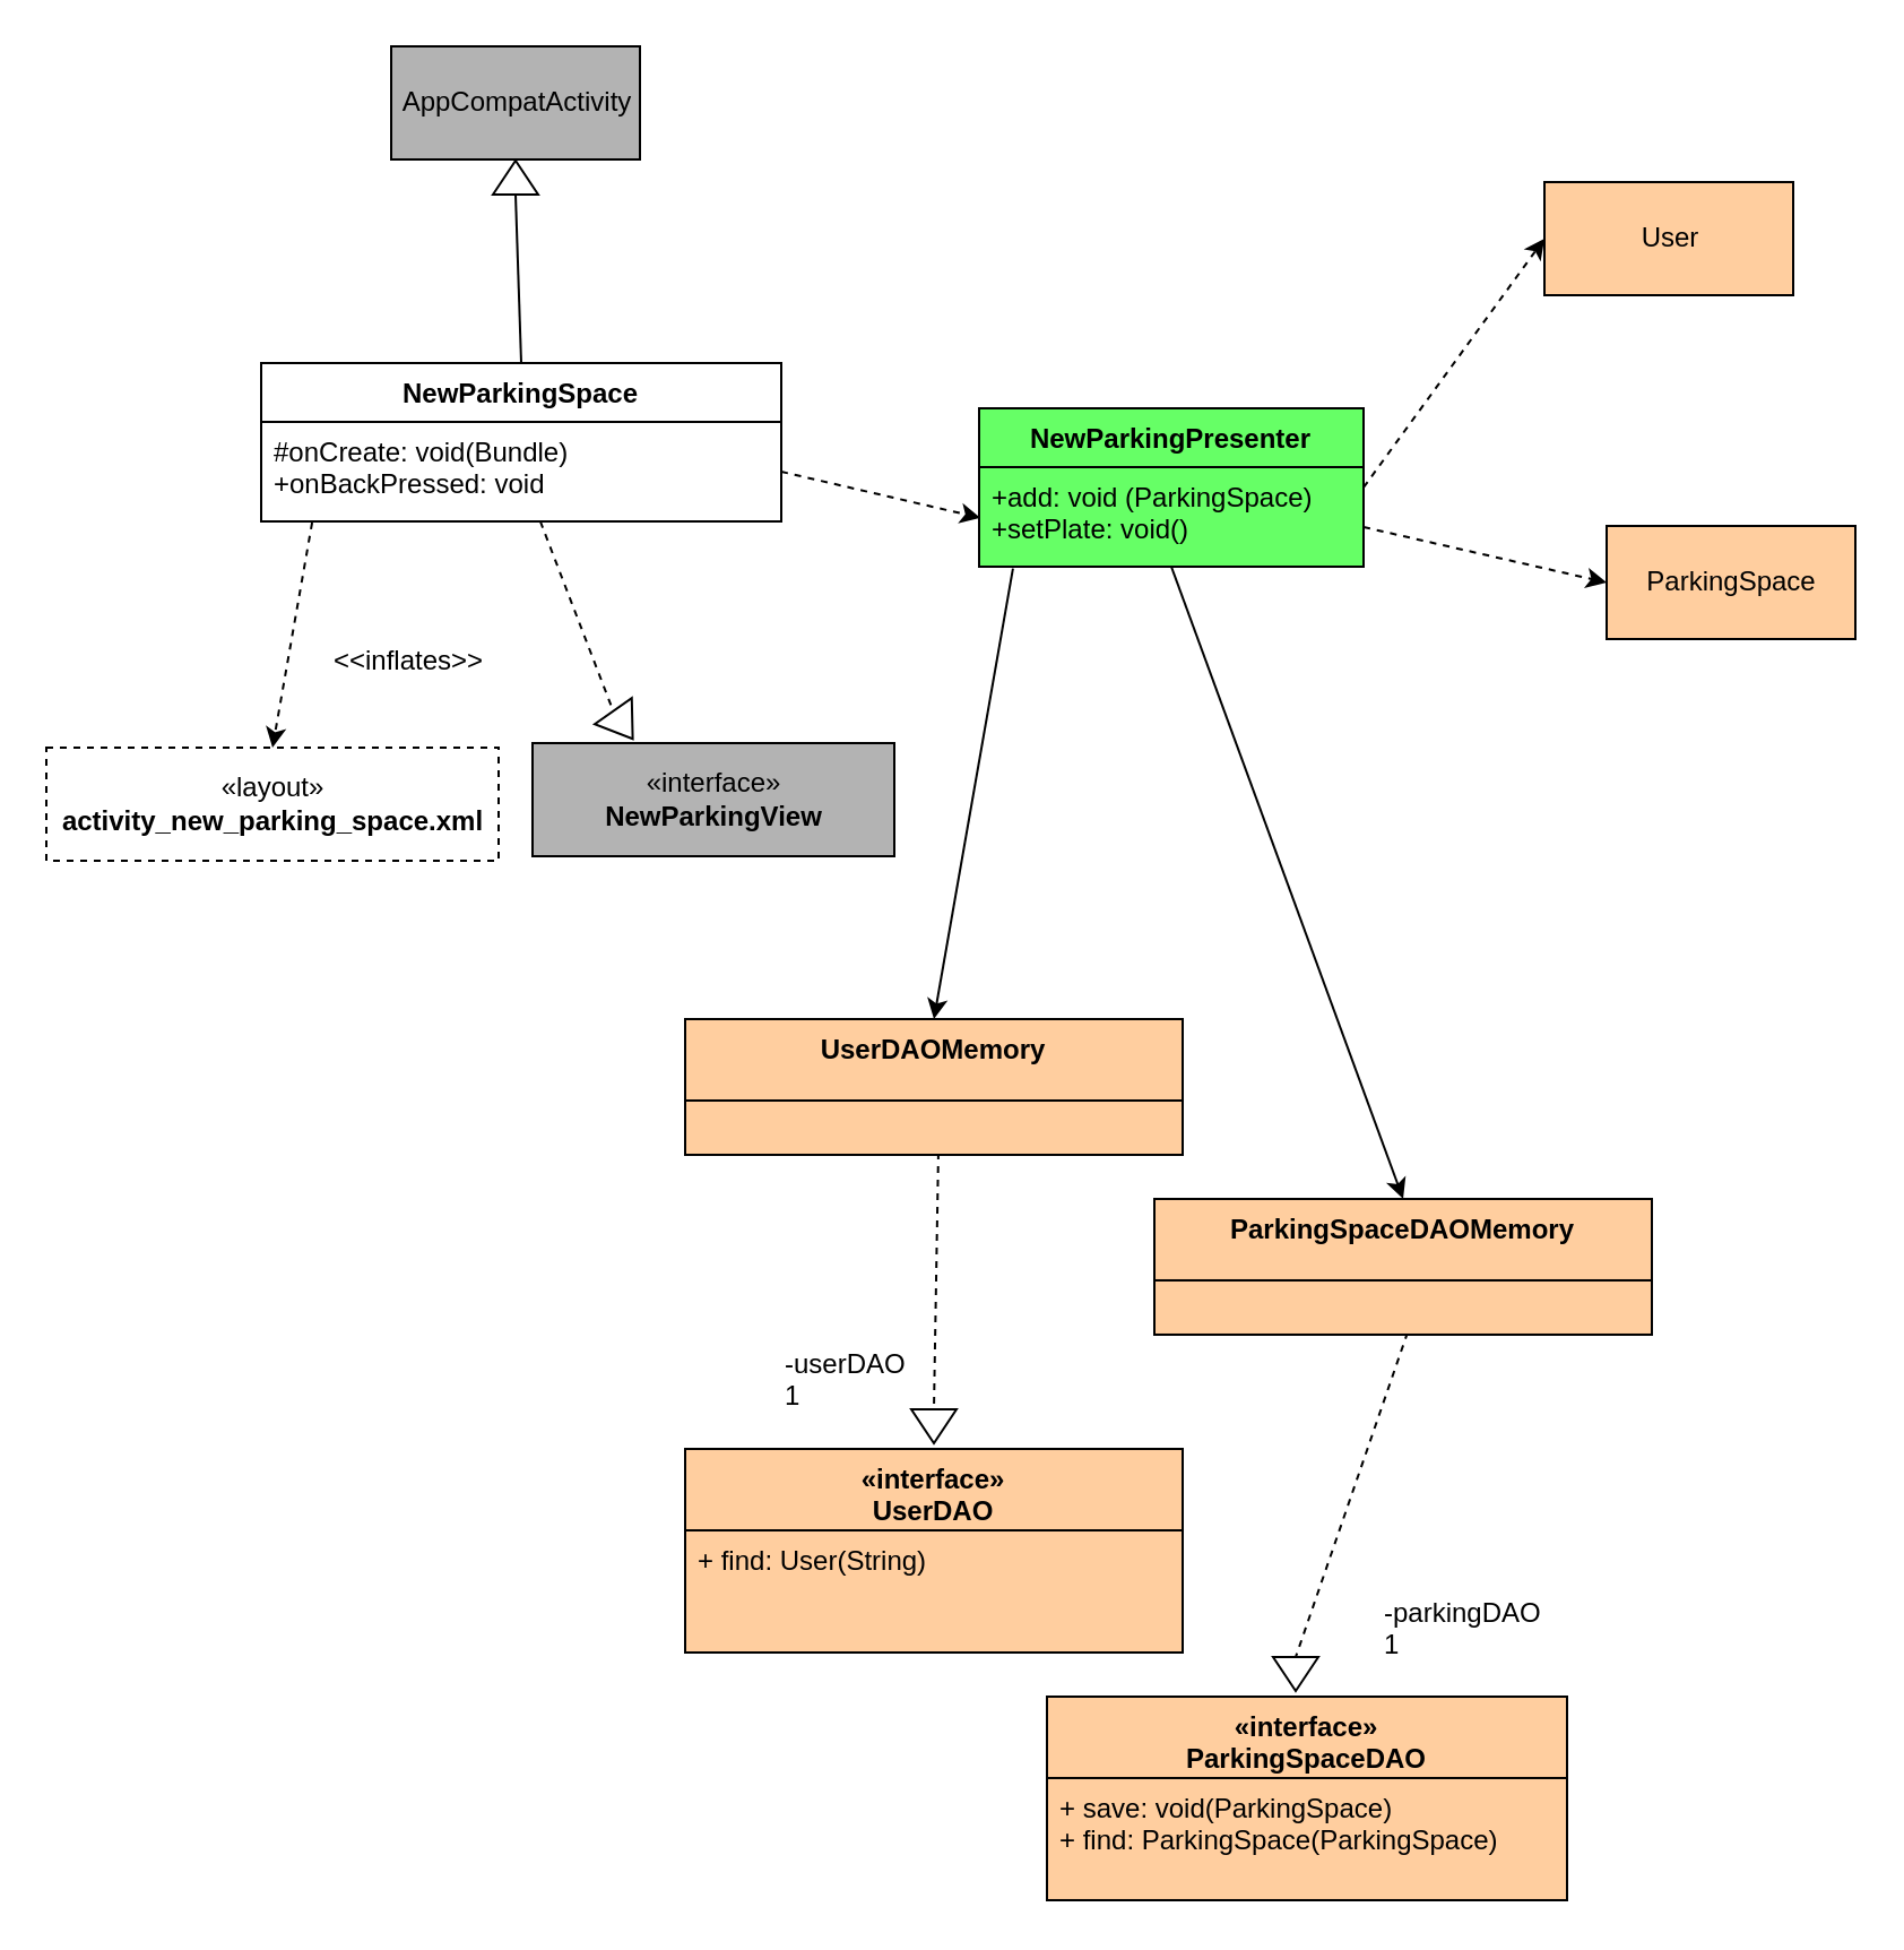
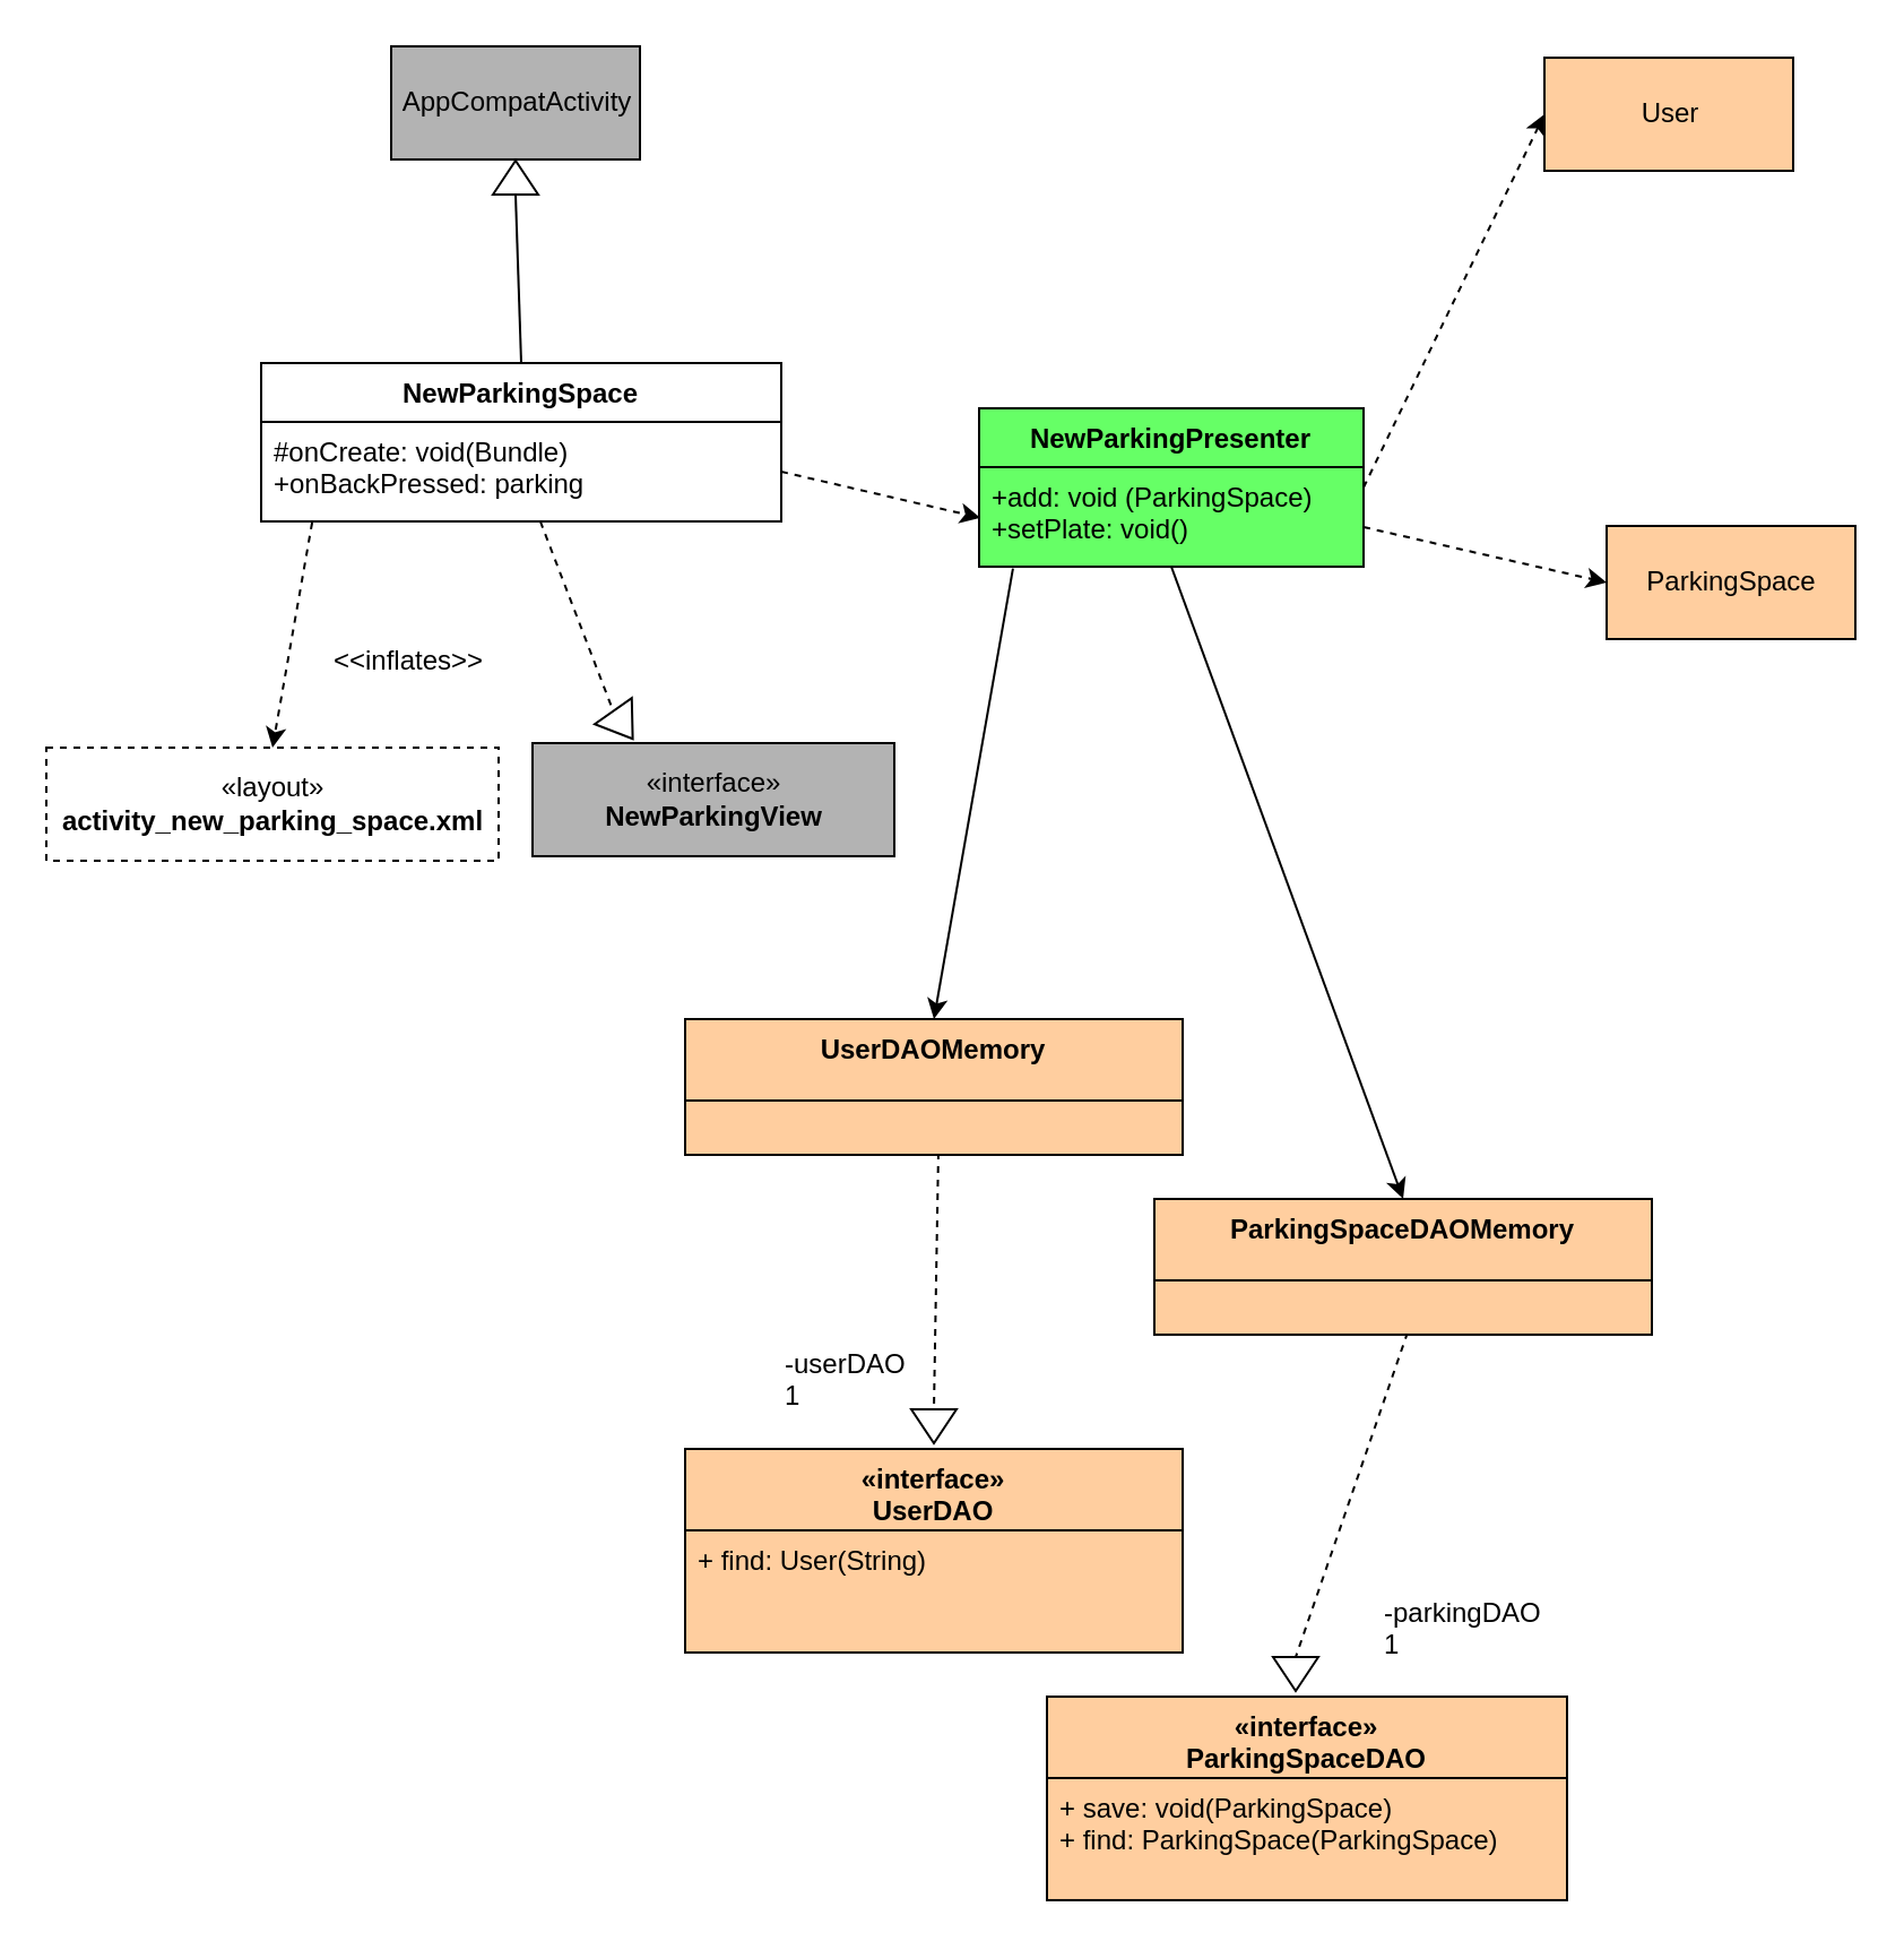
  <mxCell id="0" />
  <mxCell id="1" parent="0" />
  <mxCell id="2" value="AppCompatActivity" style="html=1;fillColor=#B3B3B3;strokeColor=#000000;" vertex="1" parent="1"><mxGeometry x="172.5" y="20" width="110" height="50" as="geometry" /></mxCell>
  <mxCell id="3" value="" style="triangle;whiteSpace=wrap;html=1;strokeColor=#000000;fillColor=#FFFFFF;rotation=-90;" vertex="1" parent="1"><mxGeometry x="220" y="68" width="15" height="20" as="geometry" /></mxCell>
  <mxCell id="4" value="" style="endArrow=none;html=1;entryX=0;entryY=0.5;entryDx=0;entryDy=0;exitX=0.5;exitY=0;exitDx=0;exitDy=0;" edge="1" parent="1" source="13" target="3"><mxGeometry width="50" height="50" relative="1" as="geometry"><mxPoint x="227.5" y="170" as="sourcePoint" /><mxPoint x="262.5" y="120" as="targetPoint" /></mxGeometry></mxCell>
  <mxCell id="5" value="" style="endArrow=classic;html=1;exitX=0.098;exitY=1.011;exitDx=0;exitDy=0;exitPerimeter=0;dashed=1;entryX=0.5;entryY=0;entryDx=0;entryDy=0;" edge="1" parent="1" source="14" target="6"><mxGeometry width="50" height="50" relative="1" as="geometry"><mxPoint x="152.5" y="340" as="sourcePoint" /><mxPoint x="122.5" y="330" as="targetPoint" /></mxGeometry></mxCell>
  <mxCell id="6" value="«layout»&lt;br&gt;&lt;b&gt;activity_new_parking_space.xml&lt;/b&gt;" style="html=1;strokeColor=#000000;fillColor=#FFFFFF;dashed=1;" vertex="1" parent="1"><mxGeometry x="20" y="330" width="200" height="50" as="geometry" /></mxCell>
  <mxCell id="7" value="" style="triangle;whiteSpace=wrap;html=1;strokeColor=#000000;fillColor=#FFFFFF;rotation=55;" vertex="1" parent="1"><mxGeometry x="267.5" y="310" width="15" height="20" as="geometry" /></mxCell>
  <mxCell id="8" value="" style="endArrow=none;html=1;entryX=0;entryY=0.5;entryDx=0;entryDy=0;dashed=1;" edge="1" parent="1" source="14" target="7"><mxGeometry width="50" height="50" relative="1" as="geometry"><mxPoint x="242.5" y="302.432" as="sourcePoint" /><mxPoint x="272.5" y="310" as="targetPoint" /></mxGeometry></mxCell>
  <mxCell id="9" value="«interface»&lt;br&gt;&lt;span style=&quot;font-weight: 700&quot;&gt;NewParking&lt;/span&gt;&lt;span style=&quot;font-weight: 700&quot;&gt;View&lt;/span&gt;" style="html=1;strokeColor=#000000;fillColor=#b3b3b3;" vertex="1" parent="1"><mxGeometry x="235" y="328" width="160" height="50" as="geometry" /></mxCell>
  <mxCell id="10" value="" style="endArrow=classic;html=1;exitX=1;exitY=0.5;exitDx=0;exitDy=0;dashed=1;entryX=0.004;entryY=0.863;entryDx=0;entryDy=0;entryPerimeter=0;" edge="1" parent="1" source="14"><mxGeometry width="50" height="50" relative="1" as="geometry"><mxPoint x="405.68" y="220.004" as="sourcePoint" /><mxPoint x="433.14" y="228.438" as="targetPoint" /></mxGeometry></mxCell>
  <mxCell id="11" value="NewParkingPresenter" style="swimlane;fontStyle=1;align=center;verticalAlign=top;childLayout=stackLayout;horizontal=1;startSize=26;horizontalStack=0;resizeParent=1;resizeParentMax=0;resizeLast=0;collapsible=1;marginBottom=0;strokeColor=#000000;fillColor=#66FF66;gradientColor=none;" vertex="1" parent="1"><mxGeometry x="432.5" y="180" width="170" height="70" as="geometry" /></mxCell>
  <mxCell id="12" value="+add: void (ParkingSpace)&#10;+setPlate: void()" style="text;strokeColor=#000000;fillColor=#66FF66;align=left;verticalAlign=top;spacingLeft=4;spacingRight=4;overflow=hidden;rotatable=0;points=[[0,0.5],[1,0.5]];portConstraint=eastwest;gradientColor=none;" vertex="1" parent="11"><mxGeometry y="26" width="170" height="44" as="geometry" /></mxCell>
  <mxCell id="13" value="NewParkingSpace" style="swimlane;fontStyle=1;align=center;verticalAlign=top;childLayout=stackLayout;horizontal=1;startSize=26;horizontalStack=0;resizeParent=1;resizeParentMax=0;resizeLast=0;collapsible=1;marginBottom=0;strokeColor=#000000;fillColor=#FFFFFF;" vertex="1" parent="1"><mxGeometry x="115" y="160" width="230" height="70" as="geometry" /></mxCell>
- <mxCell id="14" value="#onCreate: void(Bundle)&#10;+onBackPressed: void" style="text;strokeColor=none;fillColor=none;align=left;verticalAlign=top;spacingLeft=4;spacingRight=4;overflow=hidden;rotatable=0;points=[[0,0.5],[1,0.5]];portConstraint=eastwest;" vertex="1" parent="13"><mxGeometry y="26" width="230" height="44" as="geometry" /></mxCell>
+ <mxCell id="14" value="#onCreate: void(Bundle)&#10;+onBackPressed: parking" style="text;strokeColor=none;fillColor=none;align=left;verticalAlign=top;spacingLeft=4;spacingRight=4;overflow=hidden;rotatable=0;points=[[0,0.5],[1,0.5]];portConstraint=eastwest;" vertex="1" parent="13"><mxGeometry y="26" width="230" height="44" as="geometry" /></mxCell>
  <mxCell id="15" value="" style="endArrow=classic;html=1;exitX=0.088;exitY=1.019;exitDx=0;exitDy=0;exitPerimeter=0;entryX=0.5;entryY=0;entryDx=0;entryDy=0;" edge="1" parent="1" source="12" target="24"><mxGeometry width="50" height="50" relative="1" as="geometry"><mxPoint x="406.56" y="320" as="sourcePoint" /><mxPoint x="372.5" y="420" as="targetPoint" /></mxGeometry></mxCell>
  <mxCell id="16" value="" style="endArrow=classic;html=1;exitX=1;exitY=0.5;exitDx=0;exitDy=0;dashed=1;entryX=0;entryY=0.5;entryDx=0;entryDy=0;" edge="1" parent="1" source="11" target="17"><mxGeometry width="50" height="50" relative="1" as="geometry"><mxPoint x="622.5" y="212.28" as="sourcePoint" /><mxPoint x="692.5" y="190" as="targetPoint" /></mxGeometry></mxCell>
- <mxCell id="17" value="User" style="html=1;strokeColor=#000000;fillColor=#FFCE9F;gradientColor=none;" vertex="1" parent="1"><mxGeometry x="682.5" y="80" width="110" height="50" as="geometry" /></mxCell>
+ <mxCell id="17" value="User" style="html=1;strokeColor=#000000;fillColor=#FFCE9F;gradientColor=none;" vertex="1" parent="1"><mxGeometry x="682.5" y="25" width="110" height="50" as="geometry" /></mxCell>
  <mxCell id="18" value="" style="triangle;whiteSpace=wrap;html=1;strokeColor=#000000;fillColor=#FFFFFF;rotation=90;" vertex="1" parent="1"><mxGeometry x="405" y="620" width="15" height="20" as="geometry" /></mxCell>
  <mxCell id="19" value="" style="endArrow=none;html=1;entryX=0;entryY=0.5;entryDx=0;entryDy=0;dashed=1;exitX=0.509;exitY=0.958;exitDx=0;exitDy=0;exitPerimeter=0;" edge="1" parent="1" source="25" target="18"><mxGeometry width="50" height="50" relative="1" as="geometry"><mxPoint x="216.564" y="560" as="sourcePoint" /><mxPoint x="250" y="630" as="targetPoint" /></mxGeometry></mxCell>
  <mxCell id="20" value="&amp;lt;&amp;lt;inflates&amp;gt;&amp;gt;" style="text;html=1;align=center;verticalAlign=middle;resizable=0;points=[];autosize=1;" vertex="1" parent="1"><mxGeometry x="140" y="282" width="80" height="20" as="geometry" /></mxCell>
  <mxCell id="21" value="" style="endArrow=classic;html=1;exitX=1;exitY=0.75;exitDx=0;exitDy=0;dashed=1;entryX=0;entryY=0.5;entryDx=0;entryDy=0;" edge="1" parent="1" source="11" target="22"><mxGeometry width="50" height="50" relative="1" as="geometry"><mxPoint x="632.5" y="302" as="sourcePoint" /><mxPoint x="722.5" y="272" as="targetPoint" /></mxGeometry></mxCell>
  <mxCell id="22" value="ParkingSpace" style="html=1;strokeColor=#000000;fillColor=#FFCE9F;gradientColor=none;" vertex="1" parent="1"><mxGeometry x="710" y="232" width="110" height="50" as="geometry" /></mxCell>
  <mxCell id="23" value="-userDAO&lt;br&gt;1" style="text;html=1;" vertex="1" parent="1"><mxGeometry x="345" y="589.49" width="50" height="30" as="geometry" /></mxCell>
  <mxCell id="24" value="UserDAOMemory&#10;" style="swimlane;fontStyle=1;align=center;verticalAlign=top;childLayout=stackLayout;horizontal=1;startSize=36;horizontalStack=0;resizeParent=1;resizeParentMax=0;resizeLast=0;collapsible=1;marginBottom=0;strokeColor=#000000;fillColor=#FFCE9F;gradientColor=none;" vertex="1" parent="1"><mxGeometry x="302.5" y="450" width="220" height="60" as="geometry"><mxRectangle x="360" y="590" width="120" height="70" as="alternateBounds" /></mxGeometry></mxCell>
  <mxCell id="25" value="" style="text;strokeColor=#000000;fillColor=#FFCE9F;align=left;verticalAlign=top;spacingLeft=4;spacingRight=4;overflow=hidden;rotatable=0;points=[[0,0.5],[1,0.5]];portConstraint=eastwest;" vertex="1" parent="24"><mxGeometry y="36" width="220" height="24" as="geometry" /></mxCell>
  <mxCell id="26" value="«interface»&#10;UserDAO&#10;" style="swimlane;fontStyle=1;align=center;verticalAlign=top;childLayout=stackLayout;horizontal=1;startSize=36;horizontalStack=0;resizeParent=1;resizeParentMax=0;resizeLast=0;collapsible=1;marginBottom=0;strokeColor=#000000;fillColor=#FFCE9F;gradientColor=none;" vertex="1" parent="1"><mxGeometry x="302.5" y="640" width="220" height="90" as="geometry"><mxRectangle x="360" y="590" width="120" height="70" as="alternateBounds" /></mxGeometry></mxCell>
  <mxCell id="27" value="+ find: User(String)&#10;" style="text;strokeColor=#000000;fillColor=#FFCE9F;align=left;verticalAlign=top;spacingLeft=4;spacingRight=4;overflow=hidden;rotatable=0;points=[[0,0.5],[1,0.5]];portConstraint=eastwest;" vertex="1" parent="26"><mxGeometry y="36" width="220" height="54" as="geometry" /></mxCell>
  <mxCell id="28" value="" style="endArrow=classic;html=1;exitX=0.5;exitY=1;exitDx=0;exitDy=0;entryX=0.5;entryY=0;entryDx=0;entryDy=0;" edge="1" parent="1" source="11" target="34"><mxGeometry width="50" height="50" relative="1" as="geometry"><mxPoint x="607.46" y="370.516" as="sourcePoint" /><mxPoint x="532.5" y="529.49" as="targetPoint" /></mxGeometry></mxCell>
  <mxCell id="29" value="" style="triangle;whiteSpace=wrap;html=1;strokeColor=#000000;fillColor=#FFFFFF;rotation=90;" vertex="1" parent="1"><mxGeometry x="565" y="729.49" width="15" height="20" as="geometry" /></mxCell>
  <mxCell id="30" value="" style="endArrow=none;html=1;entryX=0;entryY=0.5;entryDx=0;entryDy=0;dashed=1;exitX=0.509;exitY=0.958;exitDx=0;exitDy=0;exitPerimeter=0;" edge="1" parent="1" source="35" target="29"><mxGeometry width="50" height="50" relative="1" as="geometry"><mxPoint x="376.564" y="669.49" as="sourcePoint" /><mxPoint x="410" y="739.49" as="targetPoint" /></mxGeometry></mxCell>
  <mxCell id="31" value="-parkingDAO&lt;br&gt;1" style="text;html=1;" vertex="1" parent="1"><mxGeometry x="610" y="699.49" width="50" height="30" as="geometry" /></mxCell>
  <mxCell id="32" value="«interface»&#10;ParkingSpaceDAO&#10;" style="swimlane;fontStyle=1;align=center;verticalAlign=top;childLayout=stackLayout;horizontal=1;startSize=36;horizontalStack=0;resizeParent=1;resizeParentMax=0;resizeLast=0;collapsible=1;marginBottom=0;strokeColor=#000000;fillColor=#FFCE9F;gradientColor=none;" vertex="1" parent="1"><mxGeometry x="462.5" y="749.49" width="230" height="90" as="geometry"><mxRectangle x="360" y="590" width="120" height="70" as="alternateBounds" /></mxGeometry></mxCell>
  <mxCell id="33" value="+ save: void(ParkingSpace)&#10;+ find: ParkingSpace(ParkingSpace)&#10;" style="text;strokeColor=#000000;fillColor=#FFCE9F;align=left;verticalAlign=top;spacingLeft=4;spacingRight=4;overflow=hidden;rotatable=0;points=[[0,0.5],[1,0.5]];portConstraint=eastwest;" vertex="1" parent="32"><mxGeometry y="36" width="230" height="54" as="geometry" /></mxCell>
  <mxCell id="34" value="ParkingSpaceDAOMemory&#10;" style="swimlane;fontStyle=1;align=center;verticalAlign=top;childLayout=stackLayout;horizontal=1;startSize=36;horizontalStack=0;resizeParent=1;resizeParentMax=0;resizeLast=0;collapsible=1;marginBottom=0;strokeColor=#000000;fillColor=#FFCE9F;gradientColor=none;" vertex="1" parent="1"><mxGeometry x="510" y="529.49" width="220" height="60" as="geometry"><mxRectangle x="360" y="590" width="120" height="70" as="alternateBounds" /></mxGeometry></mxCell>
  <mxCell id="35" value="" style="text;strokeColor=#000000;fillColor=#FFCE9F;align=left;verticalAlign=top;spacingLeft=4;spacingRight=4;overflow=hidden;rotatable=0;points=[[0,0.5],[1,0.5]];portConstraint=eastwest;" vertex="1" parent="34"><mxGeometry y="36" width="220" height="24" as="geometry" /></mxCell>
